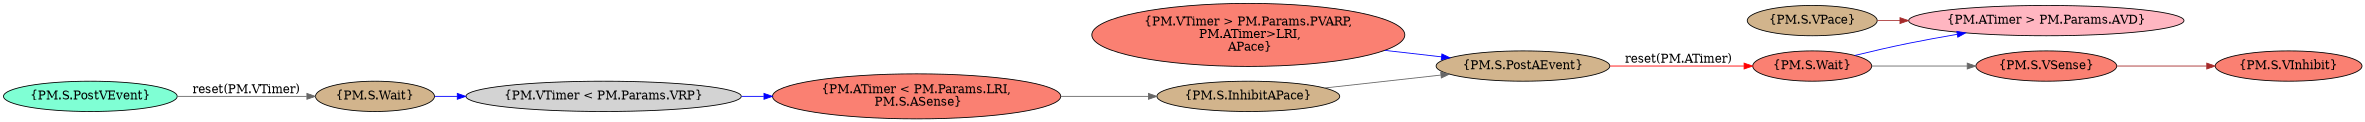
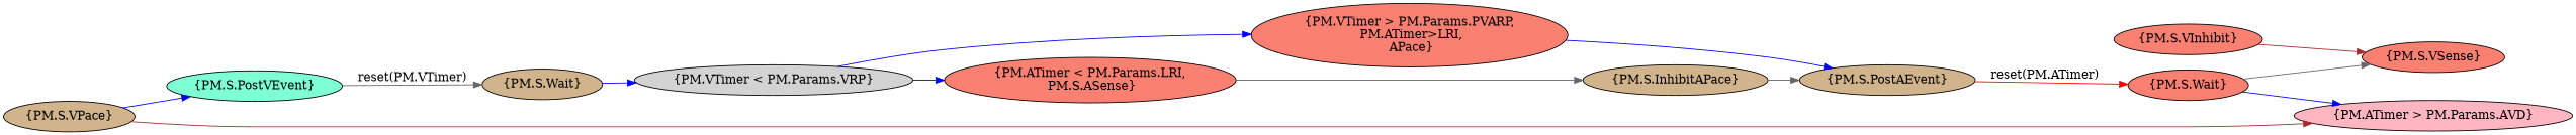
  digraph {
    rankdir=LR
    node [fillcolor=salmon style=filled]
    edge [color=blue]
    n1 [fillcolor=lightgrey label="{PM.VTimer < PM.Params.VRP}"]
    n2 [label="{PM.VTimer > PM.Params.PVARP,\n PM.ATimer>LRI,\n APace}"]
    n3 [label="{PM.ATimer < PM.Params.LRI,\n PM.S.ASense}"]
    n4 [fillcolor=tan label="{PM.S.PostAEvent}"]
    n5 [fillcolor=tan label="{PM.S.InhibitAPace}"]
    n6 [label="{PM.S.Wait}"]
    n7 [label="{PM.S.VSense}"]
    n8 [fillcolor=lightpink label="{PM.ATimer > PM.Params.AVD}"]
    n9 [label="{PM.S.VInhibit}"]
    n10 [fillcolor=aquamarine label="{PM.S.PostVEvent}"]
    n11 [fillcolor=tan label="{PM.S.Wait}"]
    n12 [fillcolor=tan label="{PM.S.VPace}"]
+   n1 -> n2
    n1 -> n3
    n2 -> n4
    n3 -> n5 [color=gray40]
    n4 -> n6 [color=red label="reset(PM.ATimer)"]
    n5 -> n4 [color=gray40]
    n6 -> n7 [color=gray40]
    n6 -> n8
-   n7 -> n9 [color=brown]
+   n9 -> n7 [color=brown]
    n10 -> n11 [color=gray40 label="reset(PM.VTimer)"]
    n11 -> n1
    n12 -> n8 [color=brown]
+   n12 -> n10
  }
